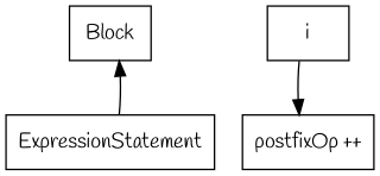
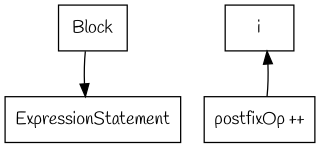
  digraph {
    compound=true
    fontname=Handlee
    node [fillcolor=white fontname=Handlee shape=rect style=filled]
    edge [fontname=Handlee]
    n1 [label=Block]
    n2 [label=ExpressionStatement]
    n3 [label=i]
    n4 [label="postfixOp ++"]
-   n2 -> n1
-   n3 -> n4
+   n1 -> n2
+   n4 -> n3
  }
